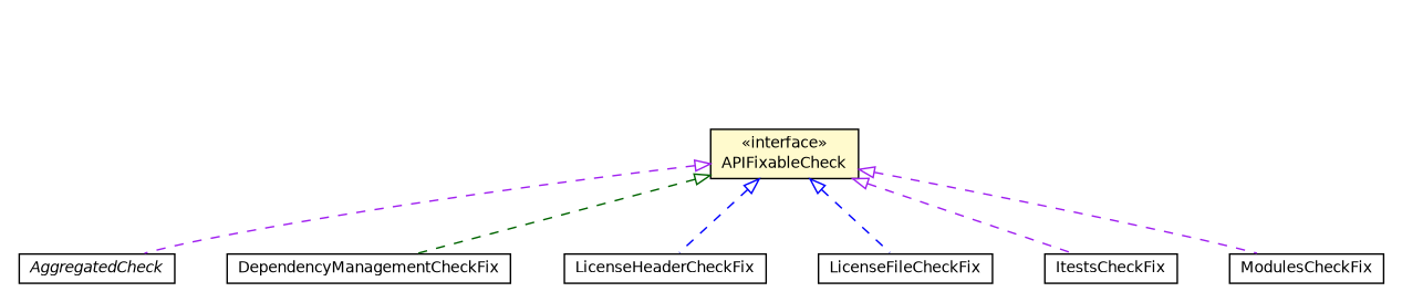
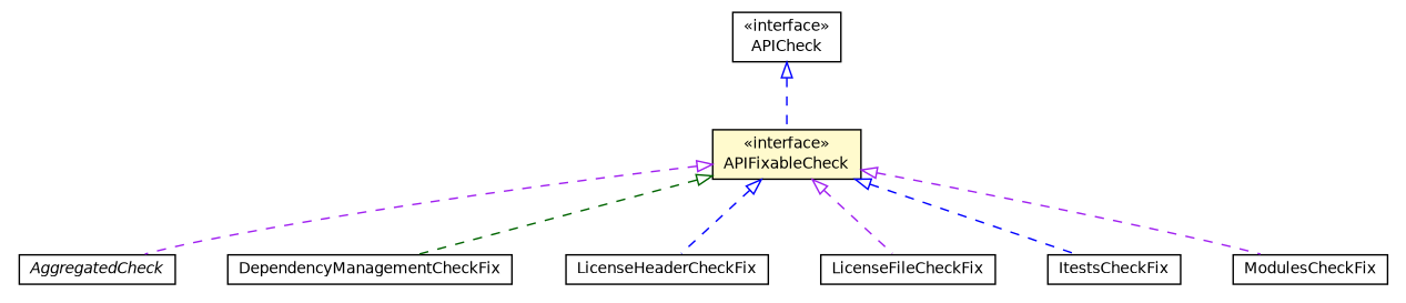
  digraph {
    nodesep=0.25
    ranksep=0.5
    node [fontcolor=black fontname=Helvetica fontsize=10.0 shape=plaintext]
    edge [arrowtail=empty color=purple dir=back fontname=Helvetica fontsize=10 headport=p labelfontname=Helvetica labelfontsize=10 style=dashed tailport=p]
    n1 [label=<<table title="org.universAAL.support.directives.api.AggregatedCheck" border="0" cellborder="1" cellspacing="0" cellpadding="2" port="p" href="./AggregatedCheck.html"> 		<tr><td><table border="0" cellspacing="0" cellpadding="1"> <tr><td align="center" balign="center"><font face="Helvetica-Oblique"> AggregatedCheck </font></td></tr> 		</table></td></tr> 		</table>>]
+   n2 [label=<<table title="org.universAAL.support.directives.api.APICheck" border="0" cellborder="1" cellspacing="0" cellpadding="2" port="p" href="./APICheck.html"> 		<tr><td><table border="0" cellspacing="0" cellpadding="1"> <tr><td align="center" balign="center"> &#171;interface&#187; </td></tr> <tr><td align="center" balign="center"> APICheck </td></tr> 		</table></td></tr> 		</table>>]
    n3 [label=<<table title="org.universAAL.support.directives.api.APIFixableCheck" border="0" cellborder="1" cellspacing="0" cellpadding="2" port="p" bgcolor="lemonChiffon" href="./APIFixableCheck.html"> 		<tr><td><table border="0" cellspacing="0" cellpadding="1"> <tr><td align="center" balign="center"> &#171;interface&#187; </td></tr> <tr><td align="center" balign="center"> APIFixableCheck </td></tr> 		</table></td></tr> 		</table>>]
    n4 [label=<<table title="org.universAAL.support.directives.checks.DependencyManagementCheckFix" border="0" cellborder="1" cellspacing="0" cellpadding="2" port="p" href="../checks/DependencyManagementCheckFix.html"> 		<tr><td><table border="0" cellspacing="0" cellpadding="1"> <tr><td align="center" balign="center"> DependencyManagementCheckFix </td></tr> 		</table></td></tr> 		</table>>]
    n5 [label=<<table title="org.universAAL.support.directives.checks.LicenseHeaderCheckFix" border="0" cellborder="1" cellspacing="0" cellpadding="2" port="p" href="../checks/LicenseHeaderCheckFix.html"> 		<tr><td><table border="0" cellspacing="0" cellpadding="1"> <tr><td align="center" balign="center"> LicenseHeaderCheckFix </td></tr> 		</table></td></tr> 		</table>>]
    n6 [label=<<table title="org.universAAL.support.directives.checks.LicenseFileCheckFix" border="0" cellborder="1" cellspacing="0" cellpadding="2" port="p" href="../checks/LicenseFileCheckFix.html"> 		<tr><td><table border="0" cellspacing="0" cellpadding="1"> <tr><td align="center" balign="center"> LicenseFileCheckFix </td></tr> 		</table></td></tr> 		</table>>]
    n7 [label=<<table title="org.universAAL.support.directives.checks.ItestsCheckFix" border="0" cellborder="1" cellspacing="0" cellpadding="2" port="p" href="../checks/ItestsCheckFix.html"> 		<tr><td><table border="0" cellspacing="0" cellpadding="1"> <tr><td align="center" balign="center"> ItestsCheckFix </td></tr> 		</table></td></tr> 		</table>>]
    n8 [label=<<table title="org.universAAL.support.directives.checks.ModulesCheckFix" border="0" cellborder="1" cellspacing="0" cellpadding="2" port="p" href="../checks/ModulesCheckFix.html"> 		<tr><td><table border="0" cellspacing="0" cellpadding="1"> <tr><td align="center" balign="center"> ModulesCheckFix </td></tr> 		</table></td></tr> 		</table>>]
+   n2 -> n3 [color=blue]
    n3 -> n1
    n3 -> n4 [color=darkgreen]
    n3 -> n5 [color=blue]
-   n3 -> n6 [color=blue]
-   n3 -> n7
+   n3 -> n6
+   n3 -> n7 [color=blue]
    n3 -> n8
  }
